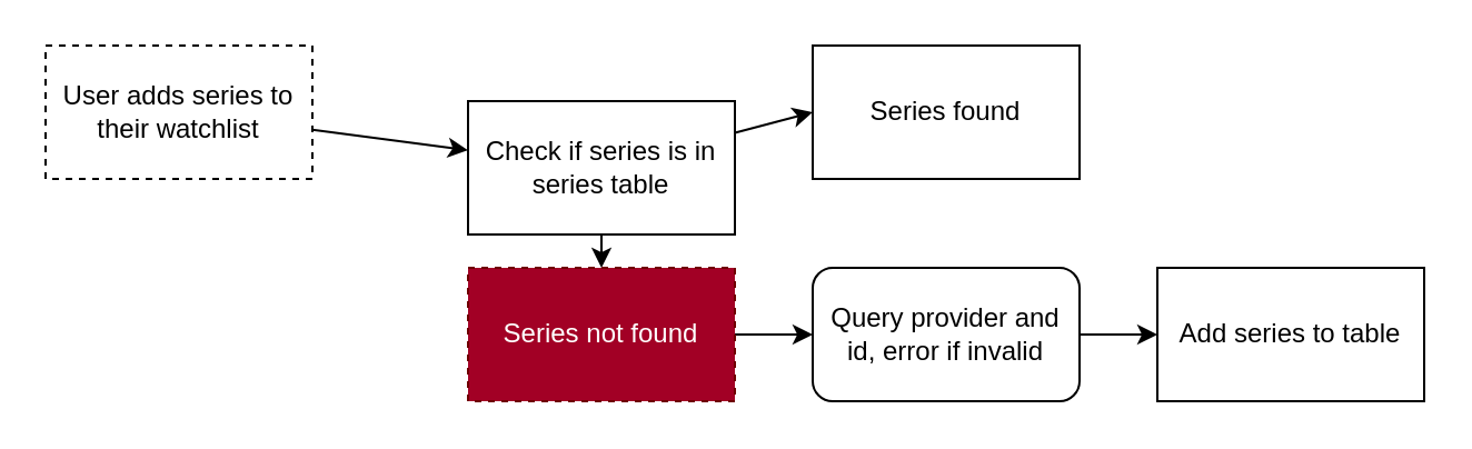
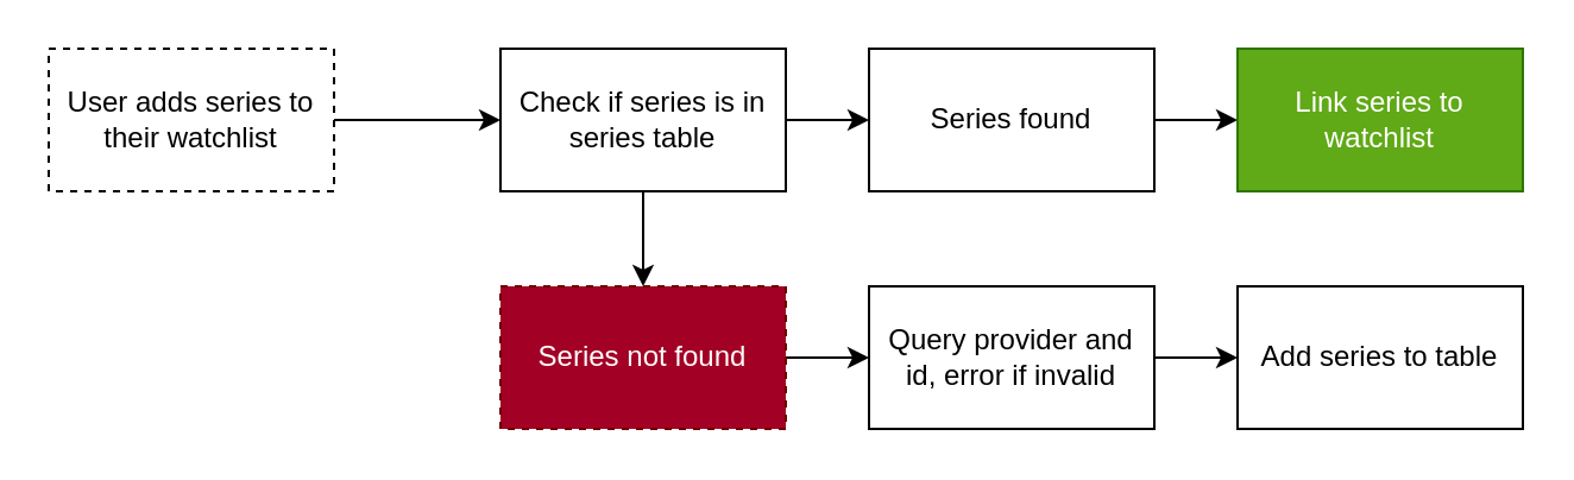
  <mxCell id="0" />
  <mxCell id="1" parent="0" />
  <mxCell id="2" style="edgeStyle=none;html=1;rounded=0;" edge="1" parent="1" source="3" target="6"><mxGeometry relative="1" as="geometry" /></mxCell>
  <mxCell id="3" value="User adds series to their watchlist" style="whiteSpace=wrap;html=1;rounded=0;dashed=1;" vertex="1" parent="1"><mxGeometry x="20" y="20" width="120" height="60" as="geometry" /></mxCell>
  <mxCell id="4" style="edgeStyle=none;html=1;rounded=0;" edge="1" parent="1" source="6" target="8"><mxGeometry relative="1" as="geometry" /></mxCell>
  <mxCell id="5" style="edgeStyle=none;html=1;entryX=0;entryY=0.5;entryDx=0;entryDy=0;rounded=0;" edge="1" parent="1" source="6" target="13"><mxGeometry relative="1" as="geometry" /></mxCell>
- <mxCell id="6" value="Check if series is in series table" style="whiteSpace=wrap;html=1;rounded=0;" vertex="1" parent="1"><mxGeometry x="210" y="45" width="120" height="60" as="geometry" /></mxCell>
+ <mxCell id="6" value="Check if series is in series table" style="whiteSpace=wrap;html=1;rounded=0;" vertex="1" parent="1"><mxGeometry x="210" y="20" width="120" height="60" as="geometry" /></mxCell>
  <mxCell id="7" style="edgeStyle=none;html=1;rounded=0;" edge="1" parent="1" source="8" target="10"><mxGeometry relative="1" as="geometry" /></mxCell>
  <mxCell id="8" value="Series not found&lt;br&gt;" style="whiteSpace=wrap;html=1;fillColor=#a20025;fontColor=#ffffff;strokeColor=#6F0000;rounded=0;dashed=1;" vertex="1" parent="1"><mxGeometry x="210" y="120" width="120" height="60" as="geometry" /></mxCell>
  <mxCell id="9" style="edgeStyle=none;html=1;exitX=1;exitY=0.5;exitDx=0;exitDy=0;entryX=0;entryY=0.5;entryDx=0;entryDy=0;rounded=0;" edge="1" parent="1" source="10" target="11"><mxGeometry relative="1" as="geometry" /></mxCell>
- <mxCell id="10" value="Query provider and id, error if invalid" style="whiteSpace=wrap;html=1;rounded=1;" vertex="1" parent="1"><mxGeometry x="365" y="120" width="120" height="60" as="geometry" /></mxCell>
+ <mxCell id="10" value="Query provider and id, error if invalid" style="whiteSpace=wrap;html=1;rounded=0;" vertex="1" parent="1"><mxGeometry x="365" y="120" width="120" height="60" as="geometry" /></mxCell>
  <mxCell id="11" value="Add series to table" style="whiteSpace=wrap;html=1;rounded=0;" vertex="1" parent="1"><mxGeometry x="520" y="120" width="120" height="60" as="geometry" /></mxCell>
+ <mxCell id="12" style="edgeStyle=none;html=1;entryX=0;entryY=0.5;entryDx=0;entryDy=0;rounded=0;" edge="1" parent="1" source="13" target="14"><mxGeometry relative="1" as="geometry" /></mxCell>
  <mxCell id="13" value="Series found" style="whiteSpace=wrap;html=1;rounded=0;" vertex="1" parent="1"><mxGeometry x="365" y="20" width="120" height="60" as="geometry" /></mxCell>
+ <mxCell id="14" value="Link series to watchlist" style="whiteSpace=wrap;html=1;fillColor=#60a917;fontColor=#ffffff;strokeColor=#2D7600;rounded=0;" vertex="1" parent="1"><mxGeometry x="520" y="20" width="120" height="60" as="geometry" /></mxCell>
